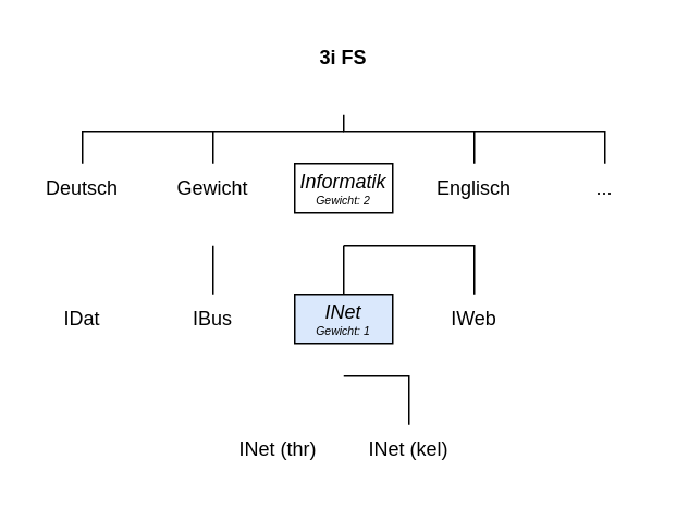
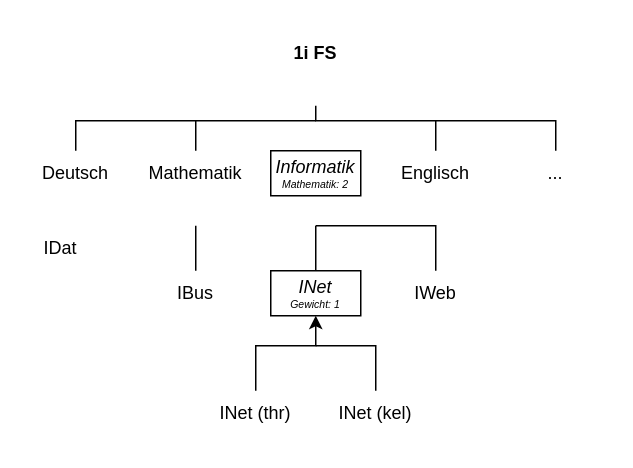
  <mxCell id="0" />
  <mxCell id="1" parent="0" />
- <mxCell id="2" value="&lt;b&gt;3i FS&lt;/b&gt;" style="text;html=1;align=center;verticalAlign=middle;whiteSpace=wrap;rounded=0;" vertex="1" parent="1"><mxGeometry x="180" y="20" width="60" height="30" as="geometry" /></mxCell>
+ <mxCell id="2" value="&lt;b&gt;1i FS&lt;/b&gt;" style="text;html=1;align=center;verticalAlign=middle;whiteSpace=wrap;rounded=0;" vertex="1" parent="1"><mxGeometry x="180" y="20" width="60" height="30" as="geometry" /></mxCell>
  <mxCell id="3" style="edgeStyle=orthogonalEdgeStyle;rounded=0;orthogonalLoop=1;jettySize=auto;html=1;exitX=0.5;exitY=0;exitDx=0;exitDy=0;endArrow=none;endFill=0;" edge="1" parent="1" source="4"><mxGeometry relative="1" as="geometry"><mxPoint x="130" y="80" as="targetPoint" /><Array as="points"><mxPoint x="50" y="80" /></Array></mxGeometry></mxCell>
  <mxCell id="4" value="Deutsch" style="text;html=1;align=center;verticalAlign=middle;whiteSpace=wrap;rounded=0;" vertex="1" parent="1"><mxGeometry x="20" y="100" width="60" height="30" as="geometry" /></mxCell>
  <mxCell id="5" style="edgeStyle=orthogonalEdgeStyle;rounded=0;orthogonalLoop=1;jettySize=auto;html=1;exitX=0.5;exitY=0;exitDx=0;exitDy=0;endArrow=none;endFill=0;" edge="1" parent="1" source="6"><mxGeometry relative="1" as="geometry"><mxPoint x="210" y="80" as="targetPoint" /><Array as="points"><mxPoint x="130" y="80" /></Array></mxGeometry></mxCell>
- <mxCell id="6" value="Gewicht" style="text;html=1;align=center;verticalAlign=middle;whiteSpace=wrap;rounded=0;" vertex="1" parent="1"><mxGeometry x="100" y="100" width="60" height="30" as="geometry" /></mxCell>
+ <mxCell id="6" value="Mathematik" style="text;html=1;align=center;verticalAlign=middle;whiteSpace=wrap;rounded=0;" vertex="1" parent="1"><mxGeometry x="100" y="100" width="60" height="30" as="geometry" /></mxCell>
  <mxCell id="7" style="edgeStyle=orthogonalEdgeStyle;rounded=0;orthogonalLoop=1;jettySize=auto;html=1;exitX=0.5;exitY=0;exitDx=0;exitDy=0;endArrow=none;endFill=0;" edge="1" parent="1" source="8"><mxGeometry relative="1" as="geometry"><mxPoint x="290" y="80" as="targetPoint" /><Array as="points"><mxPoint x="370" y="80" /></Array></mxGeometry></mxCell>
  <mxCell id="8" value="..." style="text;html=1;align=center;verticalAlign=middle;whiteSpace=wrap;rounded=0;" vertex="1" parent="1"><mxGeometry x="340" y="100" width="60" height="30" as="geometry" /></mxCell>
- <mxCell id="9" value="&lt;i&gt;Informatik&lt;/i&gt;&lt;div style=&quot;font-size: 7px;&quot;&gt;&lt;i&gt;Gewicht: 2&lt;/i&gt;&lt;/div&gt;" style="rounded=0;whiteSpace=wrap;html=1;" vertex="1" parent="1"><mxGeometry x="180" y="100" width="60" height="30" as="geometry" /></mxCell>
+ <mxCell id="9" value="&lt;i&gt;Informatik&lt;/i&gt;&lt;div style=&quot;font-size: 7px;&quot;&gt;&lt;i&gt;Mathematik: 2&lt;/i&gt;&lt;/div&gt;" style="rounded=0;whiteSpace=wrap;html=1;" vertex="1" parent="1"><mxGeometry x="180" y="100" width="60" height="30" as="geometry" /></mxCell>
  <mxCell id="10" style="edgeStyle=orthogonalEdgeStyle;rounded=0;orthogonalLoop=1;jettySize=auto;html=1;exitX=0.5;exitY=0;exitDx=0;exitDy=0;endArrow=none;endFill=0;" edge="1" parent="1" source="11"><mxGeometry relative="1" as="geometry"><mxPoint x="210" y="70" as="targetPoint" /><Array as="points"><mxPoint x="290" y="80" /><mxPoint x="210" y="80" /></Array></mxGeometry></mxCell>
  <mxCell id="11" value="Englisch" style="text;html=1;align=center;verticalAlign=middle;whiteSpace=wrap;rounded=0;" vertex="1" parent="1"><mxGeometry x="260" y="100" width="60" height="30" as="geometry" /></mxCell>
- <mxCell id="12" value="IDat" style="text;html=1;align=center;verticalAlign=middle;whiteSpace=wrap;rounded=0;" vertex="1" parent="1"><mxGeometry x="20" y="180" width="60" height="30" as="geometry" /></mxCell>
+ <mxCell id="12" value="IDat" style="text;html=1;align=center;verticalAlign=middle;whiteSpace=wrap;rounded=0;" vertex="1" parent="1"><mxGeometry x="10" y="150" width="60" height="30" as="geometry" /></mxCell>
  <mxCell id="13" style="edgeStyle=orthogonalEdgeStyle;rounded=0;orthogonalLoop=1;jettySize=auto;html=1;exitX=0.5;exitY=0;exitDx=0;exitDy=0;endArrow=none;endFill=0;" edge="1" parent="1" source="14"><mxGeometry relative="1" as="geometry"><mxPoint x="130" y="150" as="targetPoint" /><Array as="points"><mxPoint x="130" y="150" /></Array></mxGeometry></mxCell>
  <mxCell id="14" value="IBus" style="text;html=1;align=center;verticalAlign=middle;whiteSpace=wrap;rounded=0;" vertex="1" parent="1"><mxGeometry x="100" y="180" width="60" height="30" as="geometry" /></mxCell>
  <mxCell id="15" style="edgeStyle=orthogonalEdgeStyle;rounded=0;orthogonalLoop=1;jettySize=auto;html=1;exitX=0.5;exitY=0;exitDx=0;exitDy=0;endArrow=none;endFill=0;" edge="1" parent="1" source="16"><mxGeometry relative="1" as="geometry"><mxPoint x="210" y="150" as="targetPoint" /></mxGeometry></mxCell>
- <mxCell id="16" value="&lt;i&gt;INet&lt;/i&gt;&lt;div style=&quot;font-size: 7px;&quot;&gt;&lt;i&gt;Gewicht: 1&lt;/i&gt;&lt;/div&gt;" style="rounded=0;whiteSpace=wrap;html=1;fillColor=#dae8fc;" vertex="1" parent="1"><mxGeometry x="180" y="180" width="60" height="30" as="geometry" /></mxCell>
+ <mxCell id="16" value="&lt;i&gt;INet&lt;/i&gt;&lt;div style=&quot;font-size: 7px;&quot;&gt;&lt;i&gt;Gewicht: 1&lt;/i&gt;&lt;/div&gt;" style="rounded=0;whiteSpace=wrap;html=1;" vertex="1" parent="1"><mxGeometry x="180" y="180" width="60" height="30" as="geometry" /></mxCell>
  <mxCell id="17" style="edgeStyle=orthogonalEdgeStyle;rounded=0;orthogonalLoop=1;jettySize=auto;html=1;exitX=0.5;exitY=0;exitDx=0;exitDy=0;endArrow=none;endFill=0;" edge="1" parent="1" source="18"><mxGeometry relative="1" as="geometry"><mxPoint x="210" y="150" as="targetPoint" /><Array as="points"><mxPoint x="290" y="150" /></Array></mxGeometry></mxCell>
  <mxCell id="18" value="IWeb" style="text;html=1;align=center;verticalAlign=middle;whiteSpace=wrap;rounded=0;" vertex="1" parent="1"><mxGeometry x="260" y="180" width="60" height="30" as="geometry" /></mxCell>
+ <mxCell id="19" style="edgeStyle=orthogonalEdgeStyle;rounded=0;orthogonalLoop=1;jettySize=auto;html=1;exitX=0.5;exitY=0;exitDx=0;exitDy=0;entryX=0.5;entryY=1;entryDx=0;entryDy=0;" edge="1" parent="1" source="20" target="16"><mxGeometry relative="1" as="geometry"><Array as="points"><mxPoint x="170" y="230" /><mxPoint x="210" y="230" /></Array></mxGeometry></mxCell>
  <mxCell id="20" value="INet (thr)" style="text;html=1;align=center;verticalAlign=middle;whiteSpace=wrap;rounded=0;" vertex="1" parent="1"><mxGeometry x="140" y="260" width="60" height="30" as="geometry" /></mxCell>
  <mxCell id="21" style="edgeStyle=orthogonalEdgeStyle;rounded=0;orthogonalLoop=1;jettySize=auto;html=1;exitX=0.5;exitY=0;exitDx=0;exitDy=0;endArrow=none;endFill=0;" edge="1" parent="1" source="22"><mxGeometry relative="1" as="geometry"><mxPoint x="210" y="230" as="targetPoint" /><Array as="points"><mxPoint x="250" y="230" /></Array></mxGeometry></mxCell>
  <mxCell id="22" value="INet (kel)" style="text;html=1;align=center;verticalAlign=middle;whiteSpace=wrap;rounded=0;" vertex="1" parent="1"><mxGeometry x="220" y="260" width="60" height="30" as="geometry" /></mxCell>
